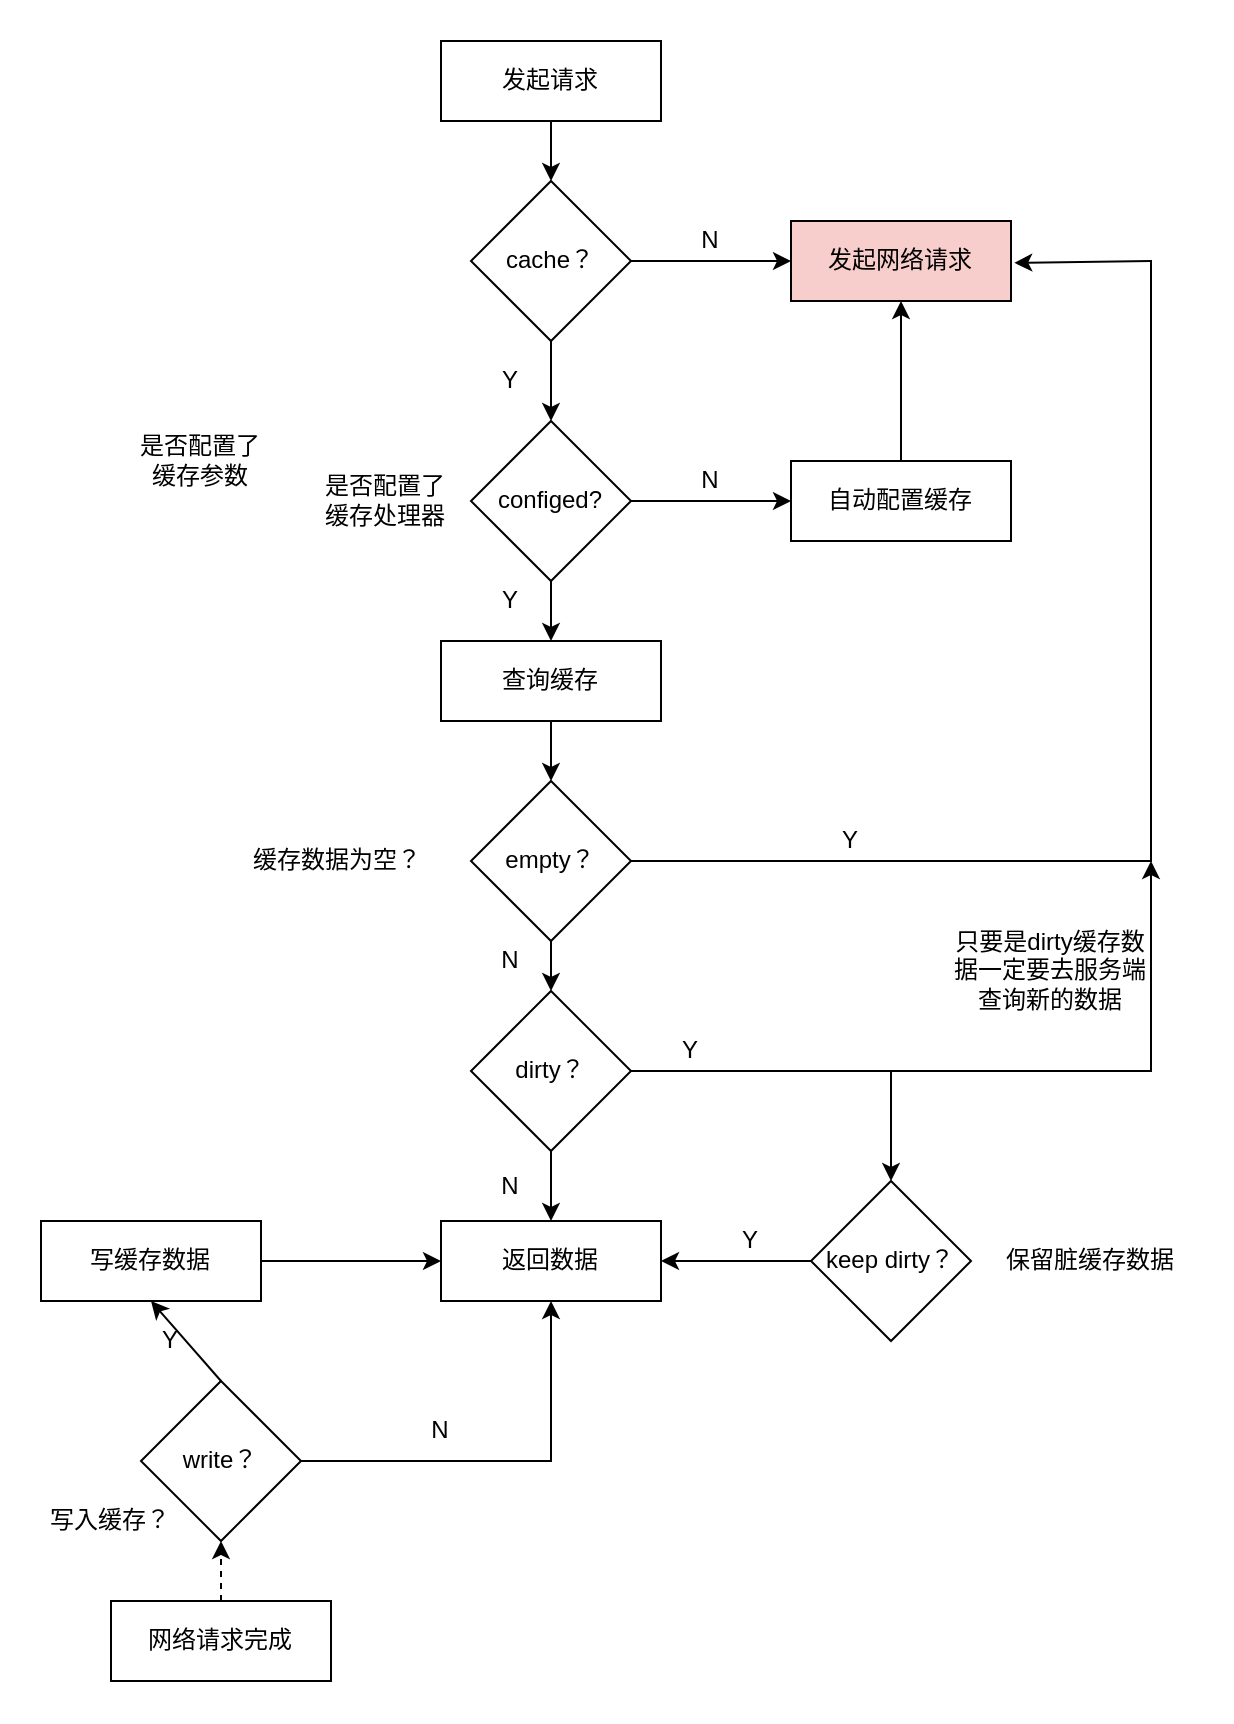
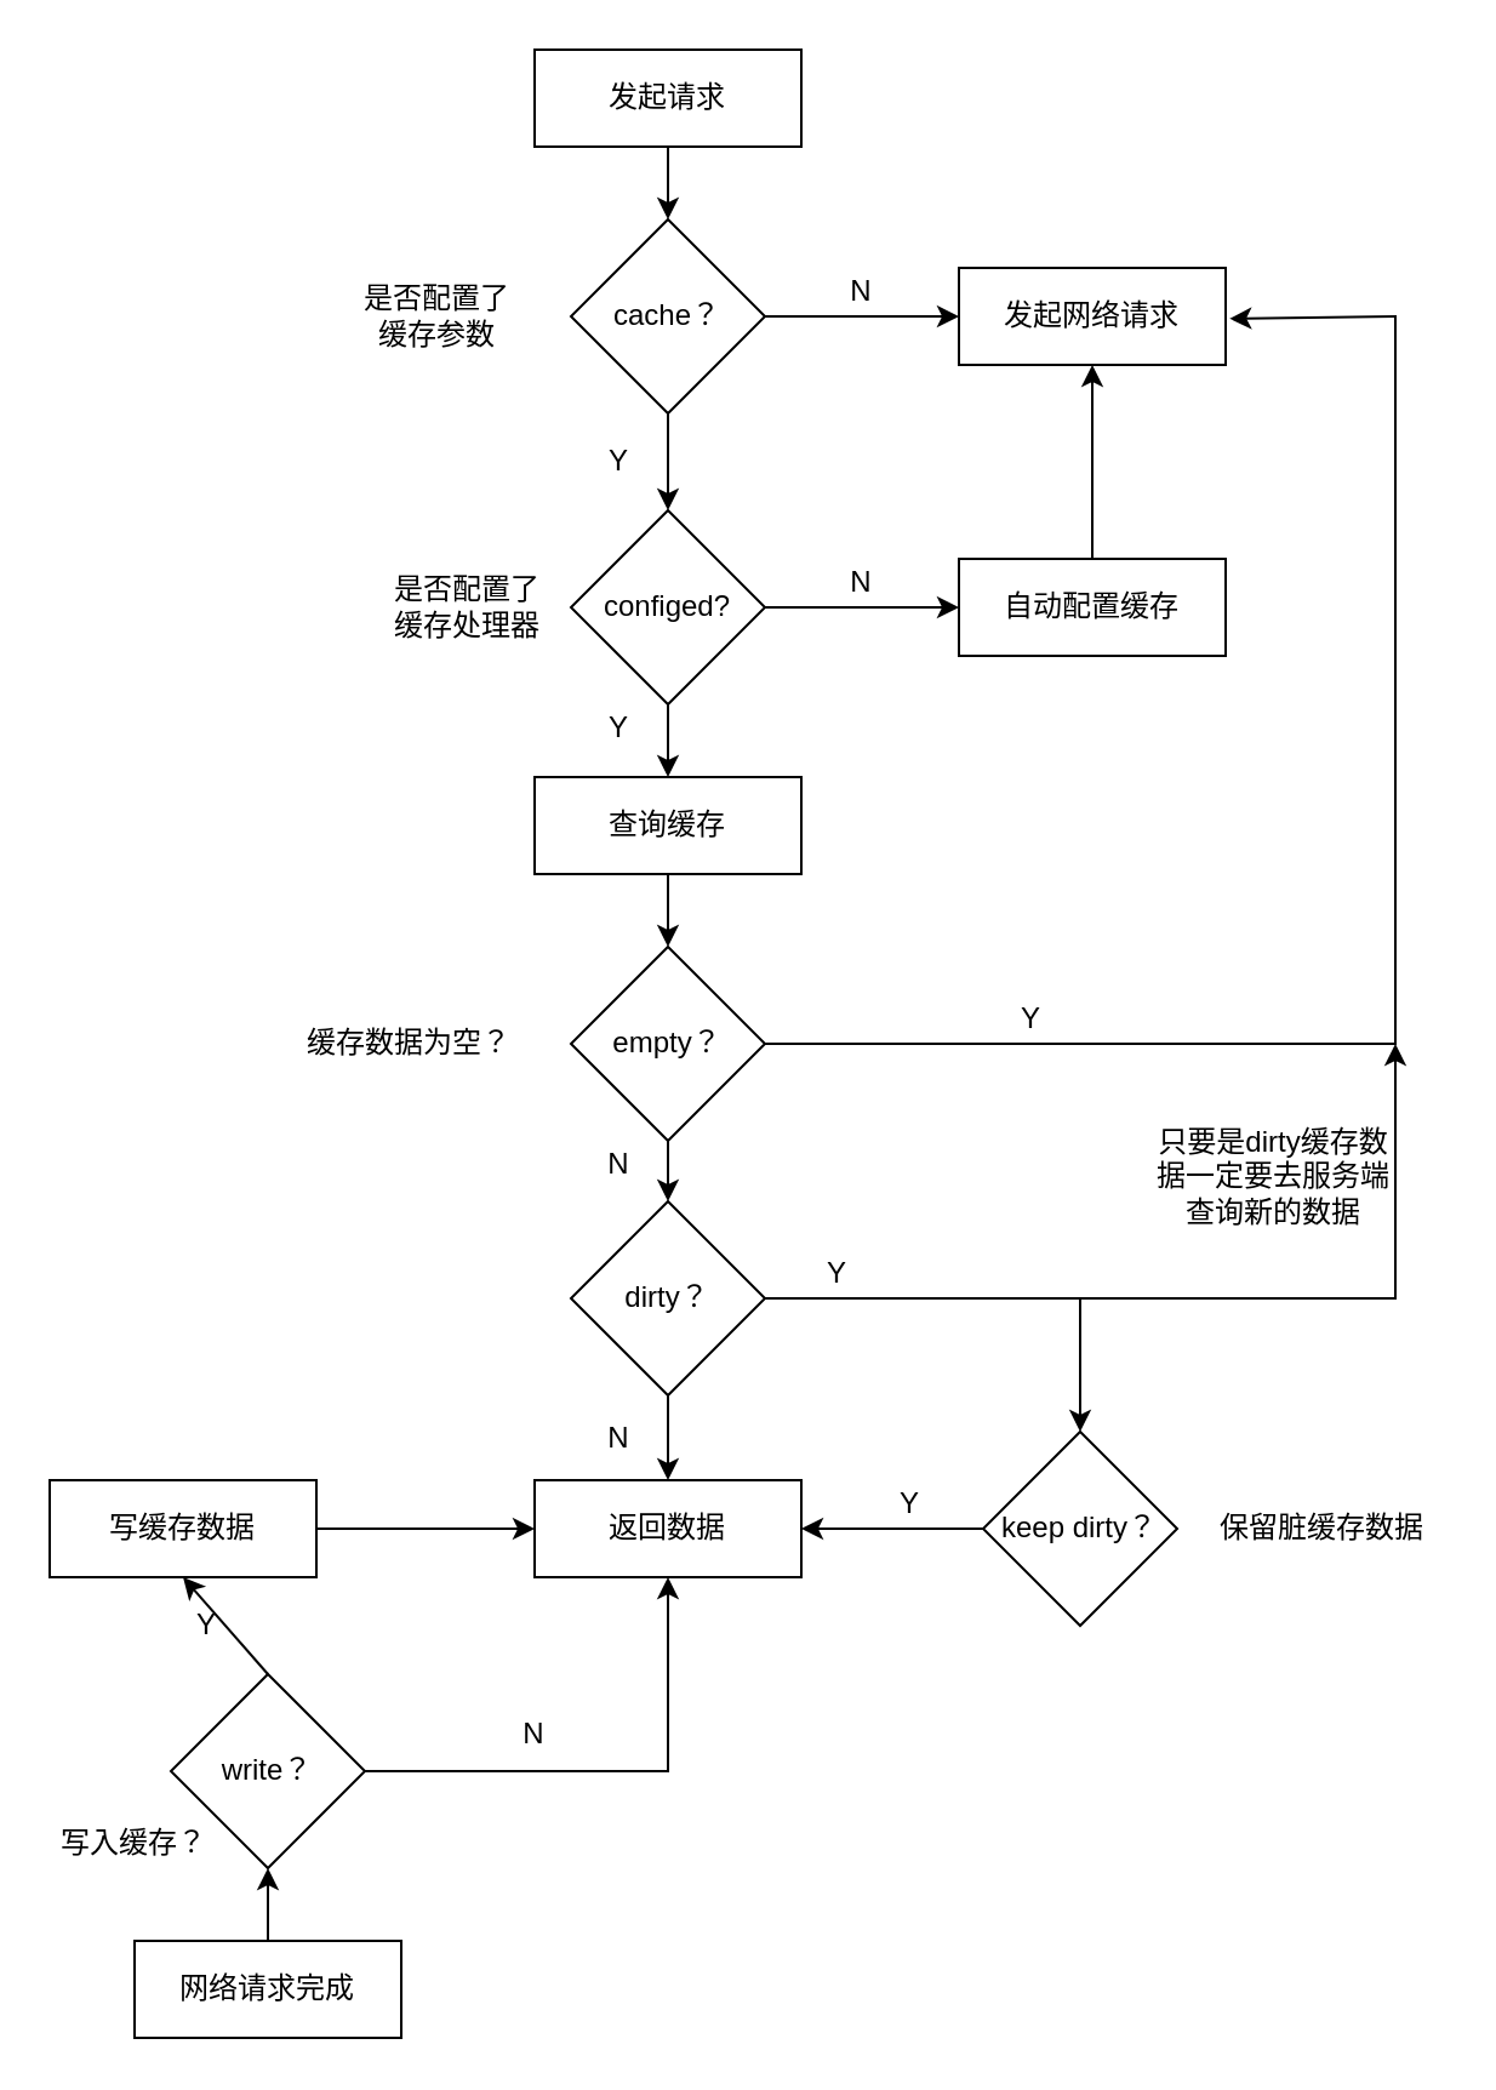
  <mxCell id="0" />
  <mxCell id="1" parent="0" />
  <mxCell id="2" value="发起请求" style="rounded=0;whiteSpace=wrap;html=1;" vertex="1" parent="1"><mxGeometry x="220" y="20" width="110" height="40" as="geometry" /></mxCell>
  <mxCell id="3" value="" style="endArrow=classic;html=1;exitX=0.5;exitY=1;exitDx=0;exitDy=0;entryX=0.5;entryY=0;entryDx=0;entryDy=0;" edge="1" parent="1" source="2"><mxGeometry width="50" height="50" relative="1" as="geometry"><mxPoint x="215" y="260" as="sourcePoint" /><mxPoint x="275" y="90" as="targetPoint" /></mxGeometry></mxCell>
  <mxCell id="4" value="cache？" style="rhombus;whiteSpace=wrap;html=1;" vertex="1" parent="1"><mxGeometry x="235" y="90" width="80" height="80" as="geometry" /></mxCell>
  <mxCell id="5" value="" style="endArrow=classic;html=1;exitX=0.5;exitY=1;exitDx=0;exitDy=0;" edge="1" parent="1" source="4"><mxGeometry width="50" height="50" relative="1" as="geometry"><mxPoint x="225" y="340" as="sourcePoint" /><mxPoint x="275" y="210" as="targetPoint" /></mxGeometry></mxCell>
  <mxCell id="6" value="configed?" style="rhombus;whiteSpace=wrap;html=1;" vertex="1" parent="1"><mxGeometry x="235" y="210" width="80" height="80" as="geometry" /></mxCell>
  <mxCell id="7" value="查询缓存" style="rounded=0;whiteSpace=wrap;html=1;" vertex="1" parent="1"><mxGeometry x="220" y="320" width="110" height="40" as="geometry" /></mxCell>
  <mxCell id="8" value="" style="endArrow=classic;html=1;exitX=0.5;exitY=1;exitDx=0;exitDy=0;" edge="1" parent="1" source="6"><mxGeometry width="50" height="50" relative="1" as="geometry"><mxPoint x="225" y="430" as="sourcePoint" /><mxPoint x="275" y="320" as="targetPoint" /></mxGeometry></mxCell>
- <mxCell id="9" value="发起网络请求" style="rounded=0;whiteSpace=wrap;html=1;fillColor=#f8cecc;" vertex="1" parent="1"><mxGeometry x="395" y="110" width="110" height="40" as="geometry" /></mxCell>
+ <mxCell id="9" value="发起网络请求" style="rounded=0;whiteSpace=wrap;html=1;" vertex="1" parent="1"><mxGeometry x="395" y="110" width="110" height="40" as="geometry" /></mxCell>
  <mxCell id="10" value="自动配置缓存" style="rounded=0;whiteSpace=wrap;html=1;" vertex="1" parent="1"><mxGeometry x="395" y="230" width="110" height="40" as="geometry" /></mxCell>
  <mxCell id="11" value="" style="endArrow=classic;html=1;exitX=1;exitY=0.5;exitDx=0;exitDy=0;entryX=0;entryY=0.5;entryDx=0;entryDy=0;" edge="1" parent="1" source="6" target="10"><mxGeometry width="50" height="50" relative="1" as="geometry"><mxPoint x="225" y="430" as="sourcePoint" /><mxPoint x="275" y="380" as="targetPoint" /></mxGeometry></mxCell>
  <mxCell id="12" value="" style="endArrow=classic;html=1;exitX=0.5;exitY=0;exitDx=0;exitDy=0;entryX=0.5;entryY=1;entryDx=0;entryDy=0;" edge="1" parent="1" source="10" target="9"><mxGeometry width="50" height="50" relative="1" as="geometry"><mxPoint x="225" y="430" as="sourcePoint" /><mxPoint x="275" y="380" as="targetPoint" /></mxGeometry></mxCell>
  <mxCell id="13" value="" style="endArrow=classic;html=1;exitX=1;exitY=0.5;exitDx=0;exitDy=0;entryX=0;entryY=0.5;entryDx=0;entryDy=0;" edge="1" parent="1" source="4" target="9"><mxGeometry width="50" height="50" relative="1" as="geometry"><mxPoint x="225" y="430" as="sourcePoint" /><mxPoint x="275" y="380" as="targetPoint" /></mxGeometry></mxCell>
  <mxCell id="14" value="dirty？" style="rhombus;whiteSpace=wrap;html=1;" vertex="1" parent="1"><mxGeometry x="235" y="495" width="80" height="80" as="geometry" /></mxCell>
  <mxCell id="15" value="" style="shape=partialRectangle;whiteSpace=wrap;html=1;top=0;left=0;fillColor=none;" vertex="1" parent="1"><mxGeometry x="315" y="130" width="260" height="300" as="geometry" /></mxCell>
  <mxCell id="16" value="" style="endArrow=classic;html=1;exitX=0.5;exitY=1;exitDx=0;exitDy=0;" edge="1" parent="1" source="7"><mxGeometry width="50" height="50" relative="1" as="geometry"><mxPoint x="225" y="560" as="sourcePoint" /><mxPoint x="275" y="390" as="targetPoint" /></mxGeometry></mxCell>
  <mxCell id="17" value="keep dirty？" style="rhombus;whiteSpace=wrap;html=1;" vertex="1" parent="1"><mxGeometry x="405" y="590" width="80" height="80" as="geometry" /></mxCell>
- <mxCell id="18" value="是否配置了缓存参数" style="text;html=1;align=center;verticalAlign=middle;whiteSpace=wrap;rounded=0;padding=20px" vertex="1" parent="1"><mxGeometry x="65" y="220" width="70" height="20" as="geometry" /></mxCell>
+ <mxCell id="18" value="是否配置了缓存参数" style="text;html=1;align=center;verticalAlign=middle;whiteSpace=wrap;rounded=0;padding=20px" vertex="1" parent="1"><mxGeometry x="145" y="120" width="70" height="20" as="geometry" /></mxCell>
  <mxCell id="19" value="&lt;font color=&quot;#000000&quot;&gt;是否配置了缓存处理器&lt;/font&gt;" style="text;html=1;strokeColor=none;fillColor=none;align=center;verticalAlign=middle;whiteSpace=wrap;rounded=0;fontColor=#E1F5FE;" vertex="1" parent="1"><mxGeometry x="160" y="240" width="65" height="20" as="geometry" /></mxCell>
  <mxCell id="20" value="Y" style="text;html=1;strokeColor=none;fillColor=none;align=center;verticalAlign=middle;whiteSpace=wrap;rounded=0;labelBackgroundColor=none;fontColor=#000000;" vertex="1" parent="1"><mxGeometry x="355" y="610" width="40" height="20" as="geometry" /></mxCell>
  <mxCell id="21" value="N" style="text;html=1;strokeColor=none;fillColor=none;align=center;verticalAlign=middle;whiteSpace=wrap;rounded=0;labelBackgroundColor=none;fontColor=#000000;" vertex="1" parent="1"><mxGeometry x="235" y="470" width="40" height="20" as="geometry" /></mxCell>
  <mxCell id="22" value="Y" style="text;html=1;strokeColor=none;fillColor=none;align=center;verticalAlign=middle;whiteSpace=wrap;rounded=0;labelBackgroundColor=none;fontColor=#000000;" vertex="1" parent="1"><mxGeometry x="235" y="290" width="40" height="20" as="geometry" /></mxCell>
  <mxCell id="23" value="Y" style="text;html=1;strokeColor=none;fillColor=none;align=center;verticalAlign=middle;whiteSpace=wrap;rounded=0;labelBackgroundColor=none;fontColor=#000000;" vertex="1" parent="1"><mxGeometry x="235" y="180" width="40" height="20" as="geometry" /></mxCell>
  <mxCell id="24" value="Y" style="text;html=1;strokeColor=none;fillColor=none;align=center;verticalAlign=middle;whiteSpace=wrap;rounded=0;labelBackgroundColor=none;fontColor=#000000;" vertex="1" parent="1"><mxGeometry x="405" y="410" width="40" height="20" as="geometry" /></mxCell>
  <mxCell id="25" value="N" style="text;html=1;strokeColor=none;fillColor=none;align=center;verticalAlign=middle;whiteSpace=wrap;rounded=0;labelBackgroundColor=none;fontColor=#000000;" vertex="1" parent="1"><mxGeometry x="335" y="230" width="40" height="20" as="geometry" /></mxCell>
  <mxCell id="26" value="N" style="text;html=1;strokeColor=none;fillColor=none;align=center;verticalAlign=middle;whiteSpace=wrap;rounded=0;labelBackgroundColor=none;fontColor=#000000;" vertex="1" parent="1"><mxGeometry x="335" y="110" width="40" height="20" as="geometry" /></mxCell>
  <mxCell id="27" value="N" style="text;html=1;strokeColor=none;fillColor=none;align=center;verticalAlign=middle;whiteSpace=wrap;rounded=0;labelBackgroundColor=none;fontColor=#000000;" vertex="1" parent="1"><mxGeometry x="235" y="582.5" width="40" height="20" as="geometry" /></mxCell>
  <mxCell id="28" value="empty？" style="rhombus;whiteSpace=wrap;html=1;" vertex="1" parent="1"><mxGeometry x="235" y="390" width="80" height="80" as="geometry" /></mxCell>
  <mxCell id="29" value="" style="endArrow=classic;html=1;fontColor=#000000;exitX=0.5;exitY=1;exitDx=0;exitDy=0;" edge="1" parent="1" source="28" target="14"><mxGeometry width="50" height="50" relative="1" as="geometry"><mxPoint x="25" y="770" as="sourcePoint" /><mxPoint x="75" y="720" as="targetPoint" /></mxGeometry></mxCell>
  <mxCell id="30" value="" style="endArrow=classic;html=1;fontColor=#000000;exitX=1;exitY=0;exitDx=0;exitDy=0;entryX=0.737;entryY=0.003;entryDx=0;entryDy=0;entryPerimeter=0;" edge="1" parent="1" source="15" target="15"><mxGeometry width="50" height="50" relative="1" as="geometry"><mxPoint x="495" y="575" as="sourcePoint" /><mxPoint x="545" y="525" as="targetPoint" /></mxGeometry></mxCell>
  <mxCell id="31" value="缓存数据为空？" style="text;html=1;strokeColor=none;fillColor=none;align=center;verticalAlign=middle;whiteSpace=wrap;rounded=0;labelBackgroundColor=none;fontColor=#000000;" vertex="1" parent="1"><mxGeometry x="121" y="420" width="95" height="20" as="geometry" /></mxCell>
  <mxCell id="32" value="" style="endArrow=classic;html=1;fontColor=#000000;exitX=0.5;exitY=1;exitDx=0;exitDy=0;entryX=0.5;entryY=0;entryDx=0;entryDy=0;" edge="1" parent="1" source="14" target="33"><mxGeometry width="50" height="50" relative="1" as="geometry"><mxPoint x="275" y="740" as="sourcePoint" /><mxPoint x="325" y="690" as="targetPoint" /></mxGeometry></mxCell>
  <mxCell id="33" value="返回数据" style="rounded=0;whiteSpace=wrap;html=1;" vertex="1" parent="1"><mxGeometry x="220" y="610" width="110" height="40" as="geometry" /></mxCell>
  <mxCell id="34" value="Y" style="text;html=1;strokeColor=none;fillColor=none;align=center;verticalAlign=middle;whiteSpace=wrap;rounded=0;labelBackgroundColor=none;fontColor=#000000;" vertex="1" parent="1"><mxGeometry x="325" y="515" width="40" height="20" as="geometry" /></mxCell>
  <mxCell id="35" value="只要是dirty缓存数据一定要去服务端查询新的数据" style="text;html=1;strokeColor=none;fillColor=none;align=center;verticalAlign=middle;whiteSpace=wrap;rounded=0;labelBackgroundColor=none;fontColor=#000000;" vertex="1" parent="1"><mxGeometry x="475" y="475" width="100" height="20" as="geometry" /></mxCell>
  <mxCell id="36" value="" style="shape=partialRectangle;whiteSpace=wrap;html=1;top=0;left=0;fillColor=none;labelBackgroundColor=none;fontColor=#000000;" vertex="1" parent="1"><mxGeometry x="315" y="480" width="260" height="55" as="geometry" /></mxCell>
  <mxCell id="37" value="" style="endArrow=classic;html=1;fontColor=#000000;exitX=1;exitY=0;exitDx=0;exitDy=0;entryX=1;entryY=1;entryDx=0;entryDy=0;" edge="1" parent="1" source="36" target="15"><mxGeometry width="50" height="50" relative="1" as="geometry"><mxPoint x="105" y="770" as="sourcePoint" /><mxPoint x="155" y="720" as="targetPoint" /></mxGeometry></mxCell>
  <mxCell id="38" value="" style="endArrow=classic;html=1;fontColor=#000000;exitX=0;exitY=0.5;exitDx=0;exitDy=0;entryX=1;entryY=0.5;entryDx=0;entryDy=0;" edge="1" parent="1" source="17" target="33"><mxGeometry width="50" height="50" relative="1" as="geometry"><mxPoint x="385" y="630" as="sourcePoint" /><mxPoint x="155" y="720" as="targetPoint" /></mxGeometry></mxCell>
  <mxCell id="39" value="保留脏缓存数据" style="text;html=1;strokeColor=none;fillColor=none;align=center;verticalAlign=middle;whiteSpace=wrap;rounded=0;labelBackgroundColor=none;fontColor=#000000;" vertex="1" parent="1"><mxGeometry x="495" y="620" width="100" height="20" as="geometry" /></mxCell>
  <mxCell id="40" value="网络请求完成" style="rounded=0;whiteSpace=wrap;html=1;" vertex="1" parent="1"><mxGeometry x="55" y="800" width="110" height="40" as="geometry" /></mxCell>
  <mxCell id="41" value="" style="endArrow=classic;html=1;fontColor=#000000;exitX=0.5;exitY=1;exitDx=0;exitDy=0;" edge="1" parent="1" source="36" target="17"><mxGeometry width="50" height="50" relative="1" as="geometry"><mxPoint x="55" y="760" as="sourcePoint" /><mxPoint x="105" y="710" as="targetPoint" /></mxGeometry></mxCell>
  <mxCell id="42" value="write？" style="rhombus;whiteSpace=wrap;html=1;" vertex="1" parent="1"><mxGeometry x="70" y="690" width="80" height="80" as="geometry" /></mxCell>
  <mxCell id="43" value="写缓存数据" style="rounded=0;whiteSpace=wrap;html=1;" vertex="1" parent="1"><mxGeometry x="20" y="610" width="110" height="40" as="geometry" /></mxCell>
- <mxCell id="44" value="" style="endArrow=classic;html=1;fontColor=#000000;exitX=0.5;exitY=0;exitDx=0;exitDy=0;entryX=0.5;entryY=1;entryDx=0;entryDy=0;dashed=1;" edge="1" parent="1" source="40" target="42"><mxGeometry width="50" height="50" relative="1" as="geometry"><mxPoint x="55" y="910" as="sourcePoint" /><mxPoint x="105" y="860" as="targetPoint" /></mxGeometry></mxCell>
+ <mxCell id="44" value="" style="endArrow=classic;html=1;fontColor=#000000;exitX=0.5;exitY=0;exitDx=0;exitDy=0;entryX=0.5;entryY=1;entryDx=0;entryDy=0;" edge="1" parent="1" source="40" target="42"><mxGeometry width="50" height="50" relative="1" as="geometry"><mxPoint x="55" y="910" as="sourcePoint" /><mxPoint x="105" y="860" as="targetPoint" /></mxGeometry></mxCell>
  <mxCell id="45" value="" style="endArrow=classic;html=1;fontColor=#000000;exitX=0.5;exitY=0;exitDx=0;exitDy=0;entryX=0.5;entryY=1;entryDx=0;entryDy=0;" edge="1" parent="1" source="42" target="43"><mxGeometry width="50" height="50" relative="1" as="geometry"><mxPoint x="55" y="910" as="sourcePoint" /><mxPoint x="105" y="860" as="targetPoint" /></mxGeometry></mxCell>
  <mxCell id="46" value="写入缓存？" style="text;html=1;strokeColor=none;fillColor=none;align=center;verticalAlign=middle;whiteSpace=wrap;rounded=0;labelBackgroundColor=none;fontColor=#000000;" vertex="1" parent="1"><mxGeometry x="20" y="750" width="70" height="20" as="geometry" /></mxCell>
  <mxCell id="47" value="" style="endArrow=classic;html=1;fontColor=#000000;exitX=1;exitY=0.5;exitDx=0;exitDy=0;entryX=0;entryY=0.5;entryDx=0;entryDy=0;" edge="1" parent="1" source="43" target="33"><mxGeometry width="50" height="50" relative="1" as="geometry"><mxPoint x="25" y="910" as="sourcePoint" /><mxPoint x="75" y="860" as="targetPoint" /></mxGeometry></mxCell>
  <mxCell id="48" value="" style="shape=partialRectangle;whiteSpace=wrap;html=1;top=0;left=0;fillColor=none;labelBackgroundColor=none;fontColor=#000000;" vertex="1" parent="1"><mxGeometry x="150" y="700" width="125" height="30" as="geometry" /></mxCell>
  <mxCell id="49" value="" style="endArrow=classic;html=1;fontColor=#000000;exitX=1;exitY=0;exitDx=0;exitDy=0;entryX=0.5;entryY=1;entryDx=0;entryDy=0;" edge="1" parent="1" source="48" target="33"><mxGeometry width="50" height="50" relative="1" as="geometry"><mxPoint x="25" y="910" as="sourcePoint" /><mxPoint x="75" y="860" as="targetPoint" /></mxGeometry></mxCell>
  <mxCell id="50" value="Y" style="text;html=1;strokeColor=none;fillColor=none;align=center;verticalAlign=middle;whiteSpace=wrap;rounded=0;labelBackgroundColor=none;fontColor=#000000;" vertex="1" parent="1"><mxGeometry x="65" y="660" width="40" height="20" as="geometry" /></mxCell>
  <mxCell id="51" value="N&lt;br&gt;" style="text;html=1;strokeColor=none;fillColor=none;align=center;verticalAlign=middle;whiteSpace=wrap;rounded=0;labelBackgroundColor=none;fontColor=#000000;" vertex="1" parent="1"><mxGeometry x="200" y="705" width="40" height="20" as="geometry" /></mxCell>
